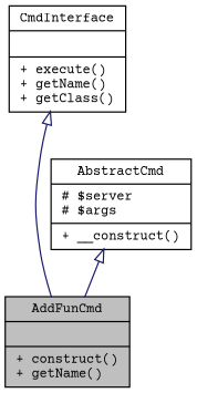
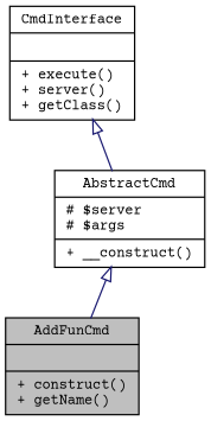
  digraph {
    fontname="Courier Prime"
    node [color=black fillcolor=white fontname="Courier Prime" fontsize=10 shape=record style=filled]
    edge [arrowtail=onormal color=midnightblue dir=back fontname="Courier Prime" fontsize=10 labelfontname="FreeSans.ttf" labelfontsize=10 style=solid]
    n1 [fillcolor=grey75 fontcolor=black height=0.2 label="{AddFunCmd\n||+ construct()\l+ getName()\l}" width=0.4]
    n2 [height=0.2 label="{AbstractCmd\n|# $server\l# $args\l|+ __construct()\l}" width=0.4]
-   n3 [height=0.2 label="{CmdInterface\n||+ execute()\l+ getName()\l+ getClass()\l}" width=0.4]
+   n3 [height=0.2 label="{CmdInterface\n||+ execute()\l+ server()\l+ getClass()\l}" width=0.4]
    n2 -> n1
-   n3 -> n1
+   n3 -> n2
  }
